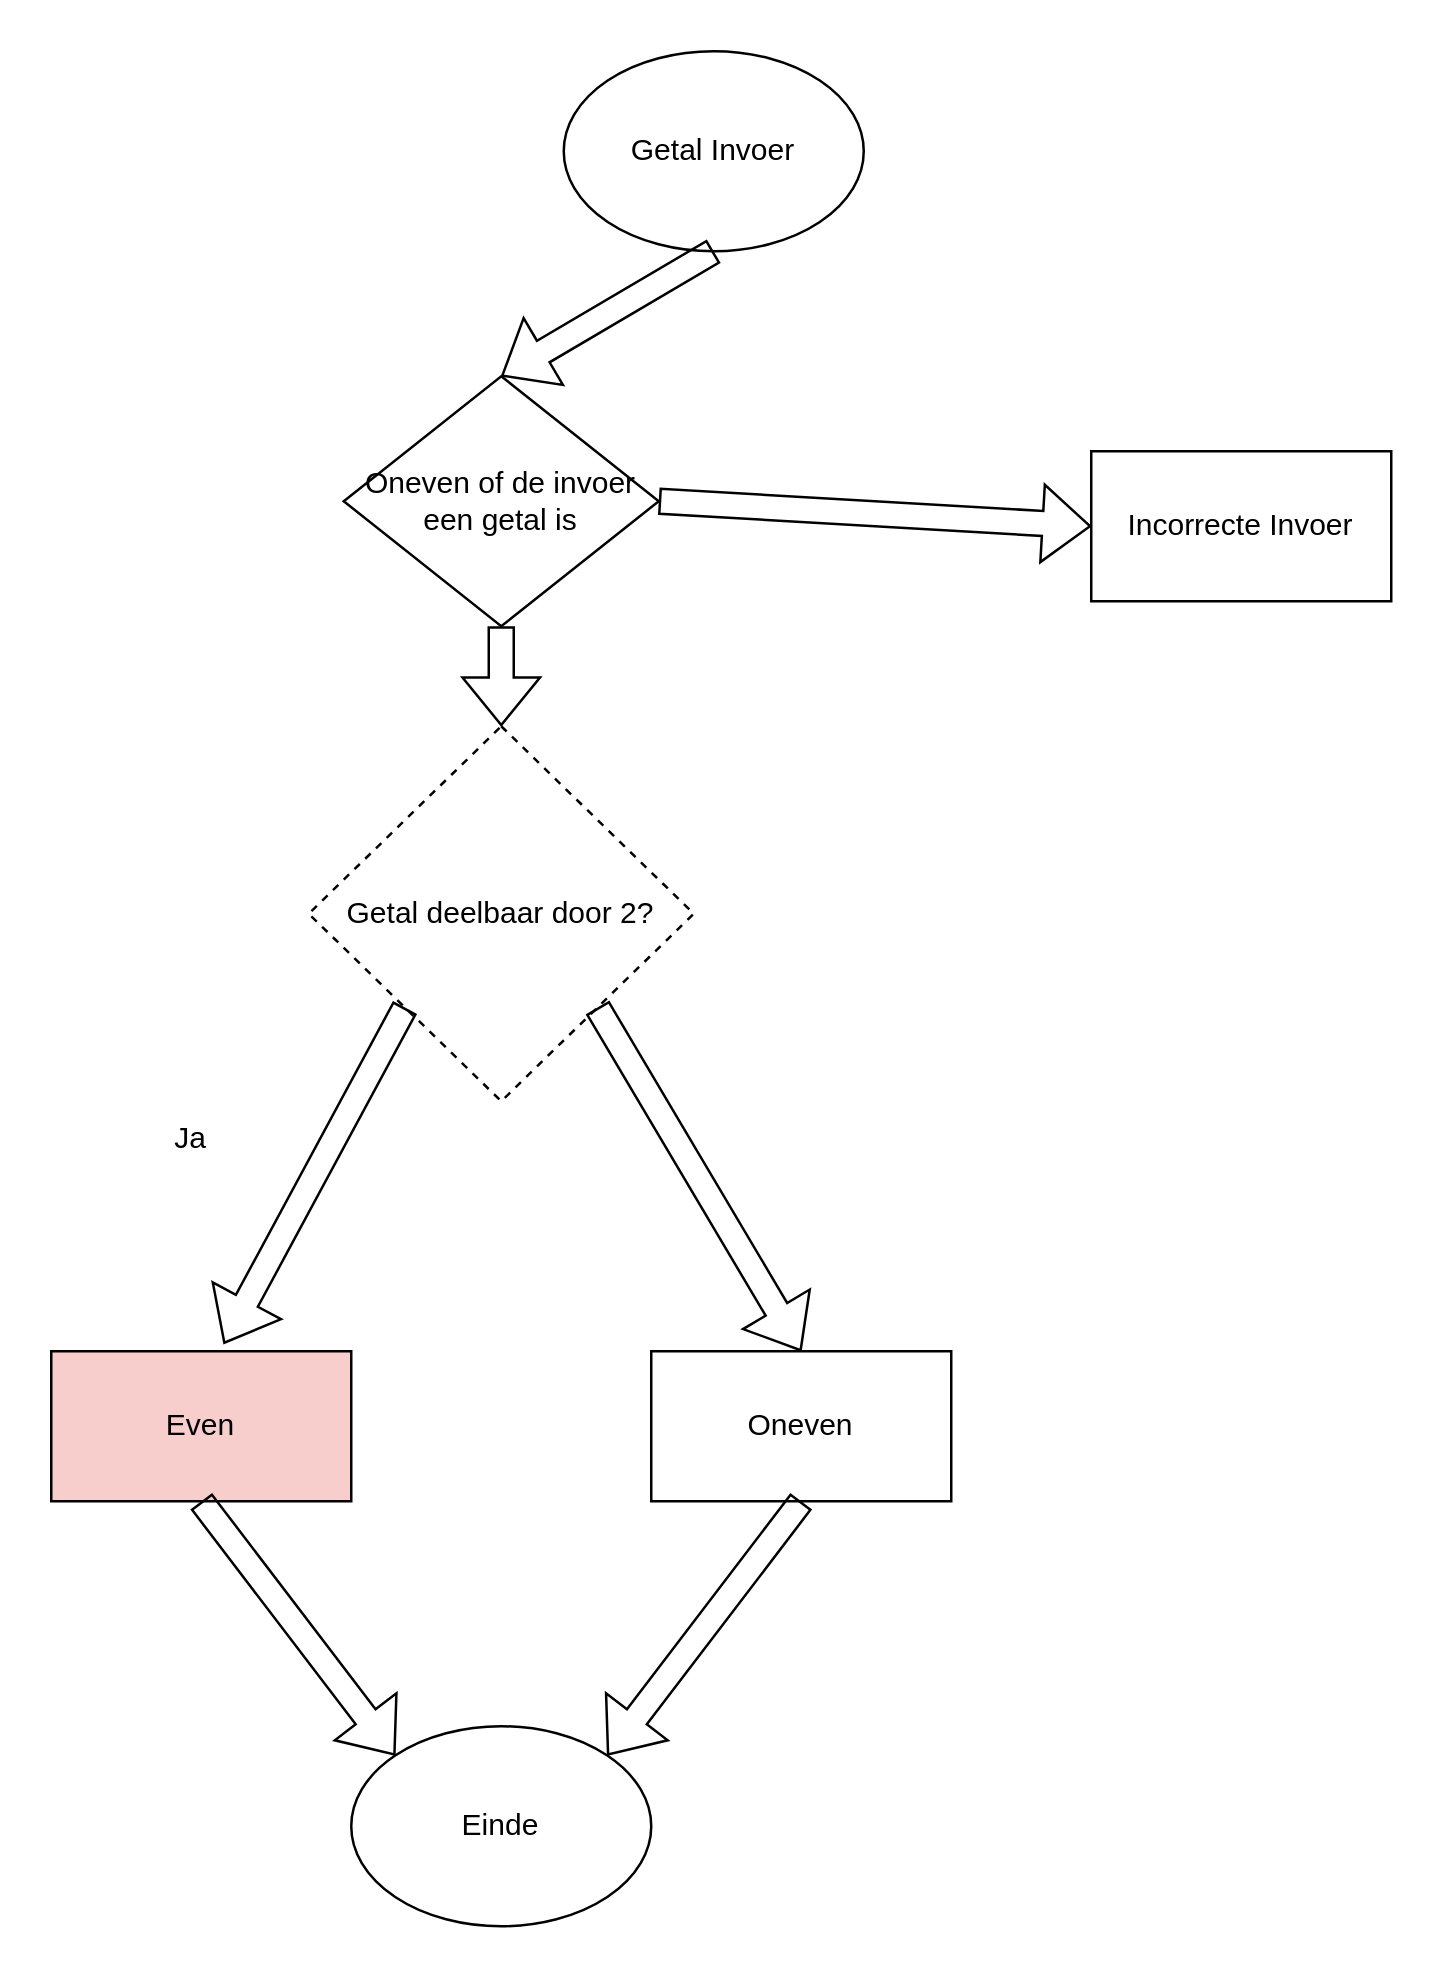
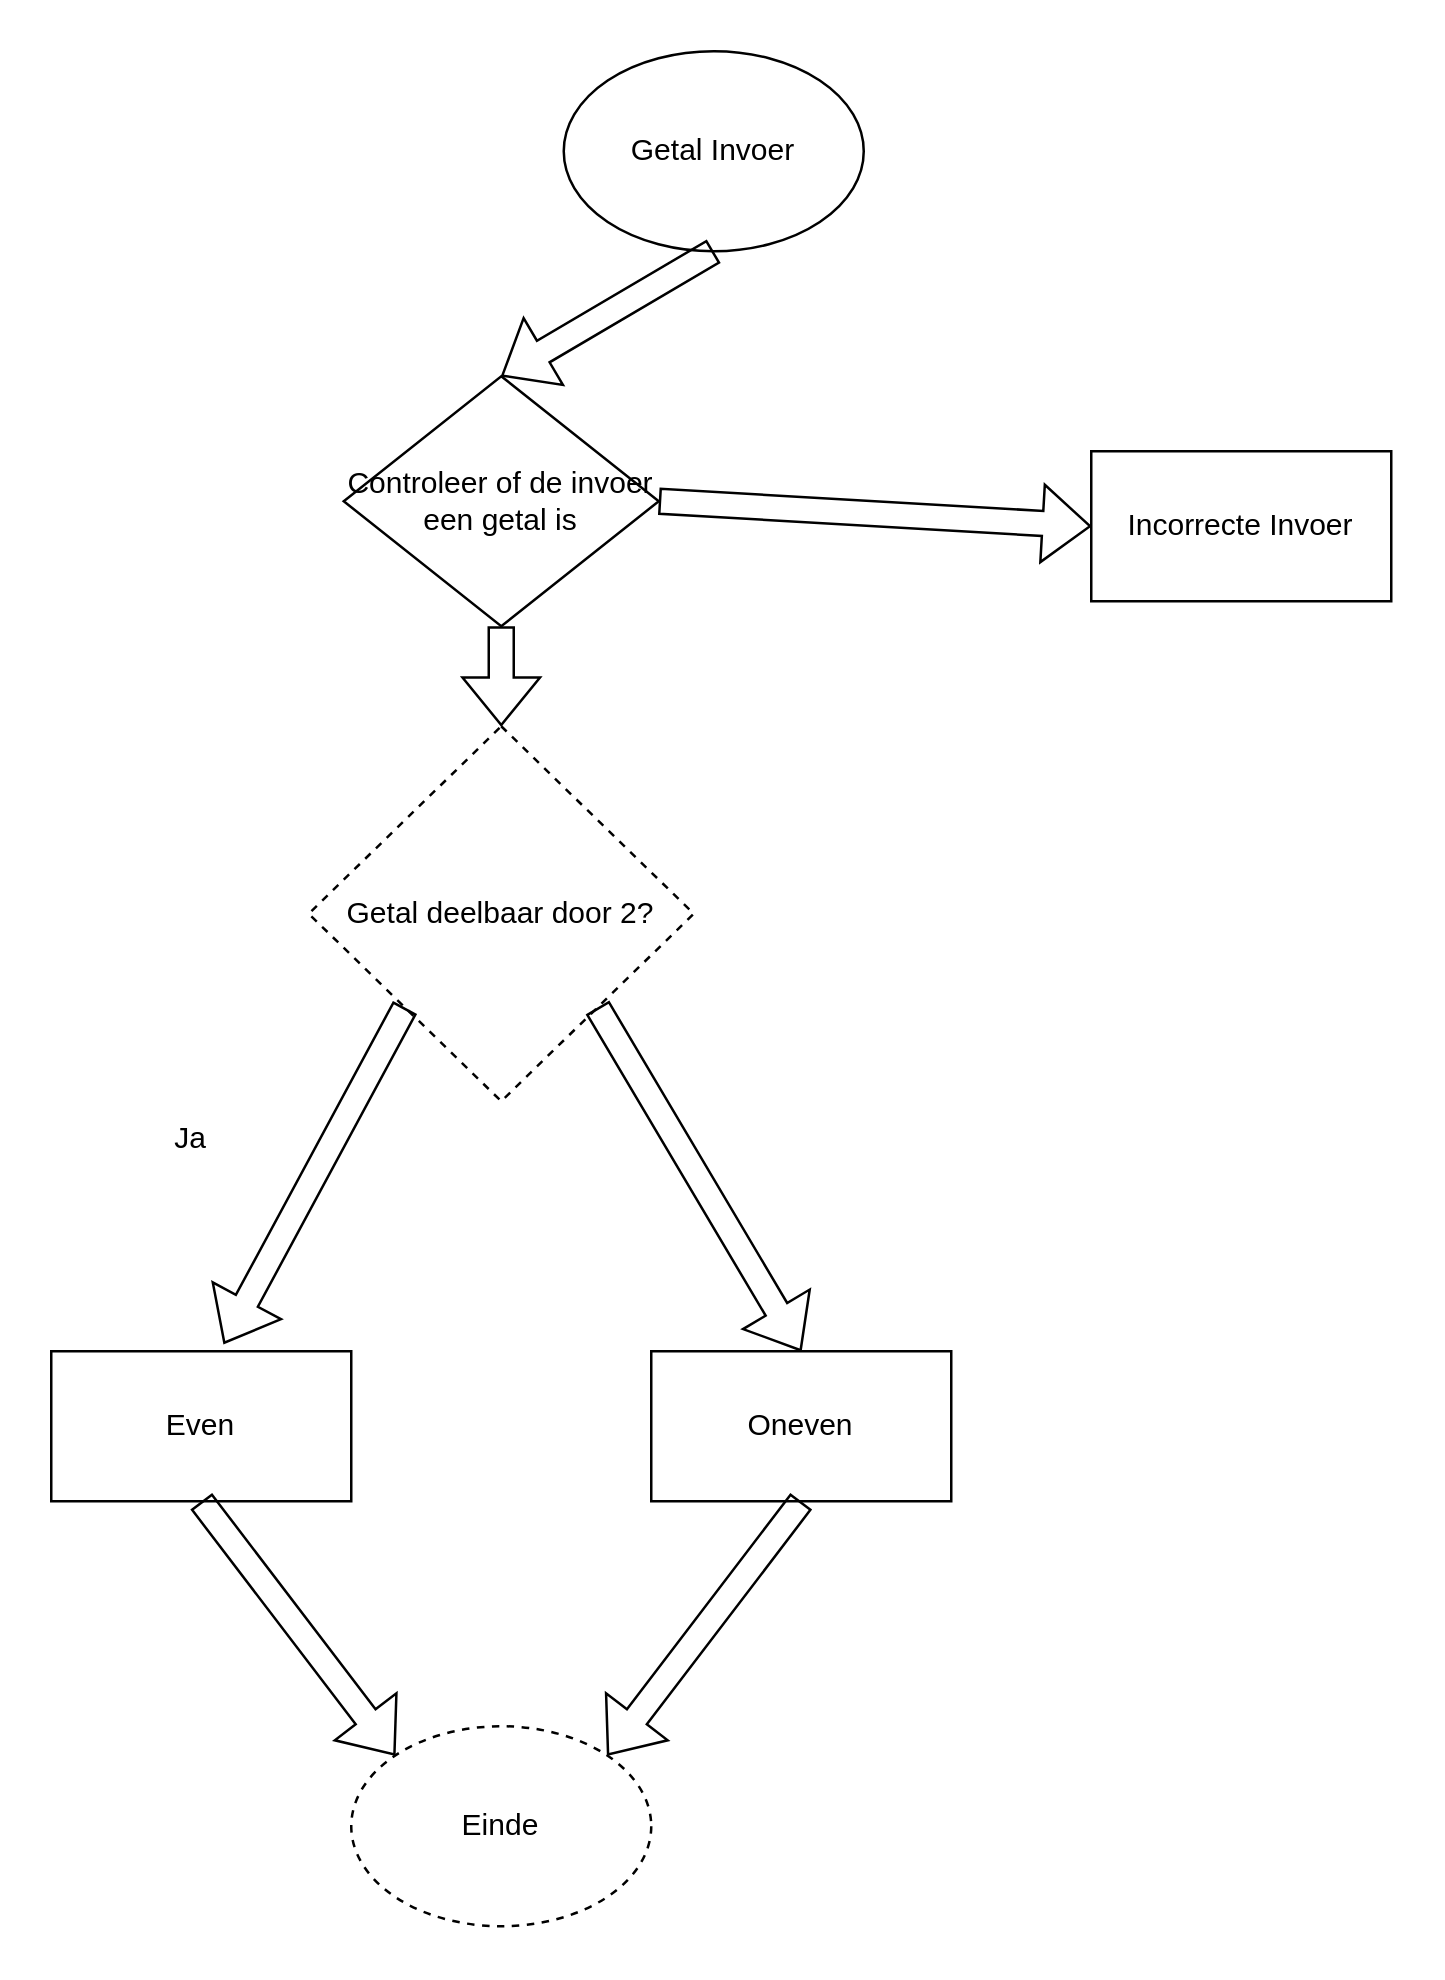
  <mxCell id="0" />
  <mxCell id="1" parent="0" />
  <mxCell id="2" value="Getal Invoer" style="ellipse;whiteSpace=wrap;html=1;" vertex="1" parent="1"><mxGeometry x="225" y="20" width="120" height="80" as="geometry" /></mxCell>
  <mxCell id="3" value="" style="shape=flexArrow;endArrow=classic;html=1;rounded=0;exitX=1;exitY=0.5;exitDx=0;exitDy=0;" edge="1" parent="1" source="16"><mxGeometry width="50" height="50" relative="1" as="geometry"><mxPoint x="286" y="210" as="sourcePoint" /><mxPoint x="436" y="210" as="targetPoint" /></mxGeometry></mxCell>
  <mxCell id="4" value="Incorrecte Invoer" style="rounded=0;whiteSpace=wrap;html=1;" vertex="1" parent="1"><mxGeometry x="436" y="180" width="120" height="60" as="geometry" /></mxCell>
  <mxCell id="5" value="" style="shape=flexArrow;endArrow=classic;html=1;rounded=0;exitX=0.5;exitY=1;exitDx=0;exitDy=0;" edge="1" parent="1" source="2"><mxGeometry width="50" height="50" relative="1" as="geometry"><mxPoint x="196" y="110" as="sourcePoint" /><mxPoint x="200" y="150" as="targetPoint" /></mxGeometry></mxCell>
  <mxCell id="6" value="Getal deelbaar door 2?" style="rhombus;whiteSpace=wrap;html=1;dashed=1;" vertex="1" parent="1"><mxGeometry x="123" y="290" width="154" height="150" as="geometry" /></mxCell>
  <mxCell id="7" value="" style="shape=flexArrow;endArrow=classic;html=1;rounded=0;entryX=0.5;entryY=0;entryDx=0;entryDy=0;exitX=0.5;exitY=1;exitDx=0;exitDy=0;" edge="1" parent="1" source="16" target="6"><mxGeometry width="50" height="50" relative="1" as="geometry"><mxPoint x="200" y="240" as="sourcePoint" /><mxPoint x="186" y="240" as="targetPoint" /></mxGeometry></mxCell>
- <mxCell id="8" value="Even" style="rounded=0;whiteSpace=wrap;html=1;fillColor=#f8cecc;" vertex="1" parent="1"><mxGeometry x="20" y="540" width="120" height="60" as="geometry" /></mxCell>
+ <mxCell id="8" value="Even" style="rounded=0;whiteSpace=wrap;html=1;" vertex="1" parent="1"><mxGeometry x="20" y="540" width="120" height="60" as="geometry" /></mxCell>
  <mxCell id="9" value="Oneven" style="rounded=0;whiteSpace=wrap;html=1;" vertex="1" parent="1"><mxGeometry x="260" y="540" width="120" height="60" as="geometry" /></mxCell>
  <mxCell id="10" value="" style="shape=flexArrow;endArrow=classic;html=1;rounded=0;entryX=0.575;entryY=-0.05;entryDx=0;entryDy=0;entryPerimeter=0;exitX=0;exitY=1;exitDx=0;exitDy=0;" edge="1" parent="1" source="6" target="8"><mxGeometry width="50" height="50" relative="1" as="geometry"><mxPoint x="56" y="470" as="sourcePoint" /><mxPoint x="106" y="420" as="targetPoint" /></mxGeometry></mxCell>
  <mxCell id="11" value="" style="shape=flexArrow;endArrow=classic;html=1;rounded=0;entryX=0.5;entryY=0;entryDx=0;entryDy=0;exitX=1;exitY=1;exitDx=0;exitDy=0;" edge="1" parent="1" source="6" target="9"><mxGeometry width="50" height="50" relative="1" as="geometry"><mxPoint x="260" y="400" as="sourcePoint" /><mxPoint x="187" y="534" as="targetPoint" /></mxGeometry></mxCell>
- <mxCell id="12" value="Einde" style="ellipse;whiteSpace=wrap;html=1;" vertex="1" parent="1"><mxGeometry x="140" y="690" width="120" height="80" as="geometry" /></mxCell>
+ <mxCell id="12" value="Einde" style="ellipse;whiteSpace=wrap;html=1;dashed=1;" vertex="1" parent="1"><mxGeometry x="140" y="690" width="120" height="80" as="geometry" /></mxCell>
  <mxCell id="13" value="" style="shape=flexArrow;endArrow=classic;html=1;rounded=0;exitX=0.5;exitY=1;exitDx=0;exitDy=0;entryX=0;entryY=0;entryDx=0;entryDy=0;" edge="1" parent="1" source="8" target="12"><mxGeometry width="50" height="50" relative="1" as="geometry"><mxPoint x="66" y="670" as="sourcePoint" /><mxPoint x="116" y="620" as="targetPoint" /></mxGeometry></mxCell>
  <mxCell id="14" value="" style="shape=flexArrow;endArrow=classic;html=1;rounded=0;exitX=0.5;exitY=1;exitDx=0;exitDy=0;entryX=1;entryY=0;entryDx=0;entryDy=0;" edge="1" parent="1" source="9" target="12"><mxGeometry width="50" height="50" relative="1" as="geometry"><mxPoint x="296" y="600" as="sourcePoint" /><mxPoint x="374" y="702" as="targetPoint" /></mxGeometry></mxCell>
  <mxCell id="15" value="Ja" style="text;html=1;align=center;verticalAlign=middle;whiteSpace=wrap;rounded=0;" vertex="1" parent="1"><mxGeometry x="46" y="440" width="60" height="30" as="geometry" /></mxCell>
- <mxCell id="16" value="Oneven of de invoer een getal is" style="rhombus;whiteSpace=wrap;html=1;" vertex="1" parent="1"><mxGeometry x="137" y="150" width="126" height="100" as="geometry" /></mxCell>
+ <mxCell id="16" value="Controleer of de invoer een getal is" style="rhombus;whiteSpace=wrap;html=1;" vertex="1" parent="1"><mxGeometry x="137" y="150" width="126" height="100" as="geometry" /></mxCell>
